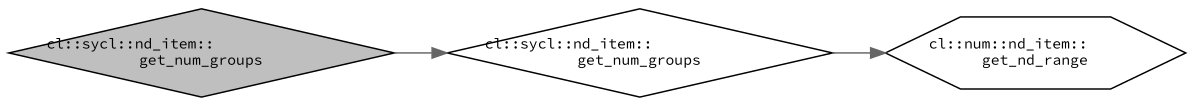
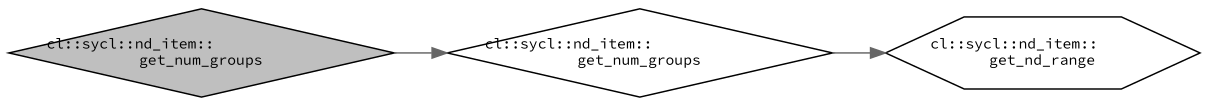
  digraph {
    rankdir=LR
    fontname="Source Code Pro"
    node [color=black fontname="Source Code Pro" fontsize=10 shape=diamond]
    edge [color=gray40 fontname="Source Code Pro" fontsize=10 labelfontname=Helvetica labelfontsize=10 style=solid]
    n1 [fillcolor=grey75 fontcolor=black height=0.2 label="cl::sycl::nd_item::\lget_num_groups" style=filled width=0.4]
    n2 [height=0.2 label="cl::sycl::nd_item::\lget_num_groups" width=0.4]
-   n3 [height=0.2 label="cl::num::nd_item::\lget_nd_range" shape=hexagon width=0.4]
+   n3 [height=0.2 label="cl::sycl::nd_item::\lget_nd_range" shape=hexagon width=0.4]
    n1 -> n2
    n2 -> n3
  }
